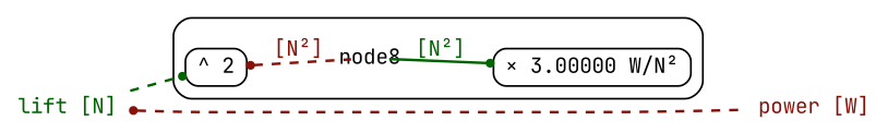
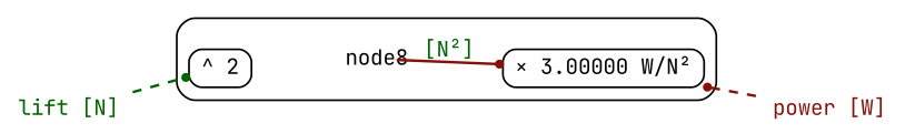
  digraph {
    fontname="JetBrains Mono"
    nodesep=0
    rankdir=LR
    node [fontname="JetBrains Mono" fontsize=14 penwidth=1.2249999999999999 shape=box]
    edge [arrowhead=dot arrowsize=0.525 arrowtail=none color=darkgreen dir=both fontcolor=darkgreen fontname="JetBrains Mono" fontsize=14 penwidth=1.75 style=dashed]
    n1 [fixedsize=true height=0.525 label=node8 shape=plaintext width=0.35000000000000003]
    n2 [height=0.35000000000000003 label="× 3.00000 W/N²" style=rounded width=0.35000000000000003]
    n3 [height=0.35000000000000003 label="^ 2" style=rounded width=0.35000000000000003]
    n4 [fontcolor="#861109" height=0.35000000000000003 label="power [W]" shape=none width=0.35000000000000003]
    n5 [fontcolor=darkgreen height=0.35000000000000003 label="lift [N]" shape=none width=0.35000000000000003]
    subgraph cluster_1 {
      fontsize=14
      height=0.35000000000000003
      penwidth=1.2249999999999999
      shape=box
      style=rounded
      width=0.35000000000000003
      n1
      n2
      n3
    }
-   n1 -> n2 [label="[N²]" weight=0 style=""]
-   n5 -> n4 [arrowhead=none arrowtail=dot color="#861109" fontcolor="#861109"]
-   n3 -> n1 [arrowhead=none arrowtail=dot color="#861109" fontcolor="#861109" label="[N²]" weight=0]
+   n1 -> n2 [color="#861109" label="[N²]" weight=0 style=""]
+   n2 -> n4 [arrowhead=none arrowtail=dot color="#861109" fontcolor="#861109"]
    n5 -> n3
  }
